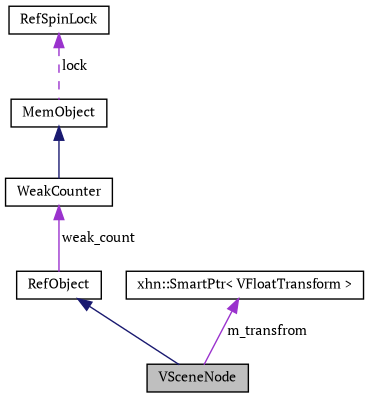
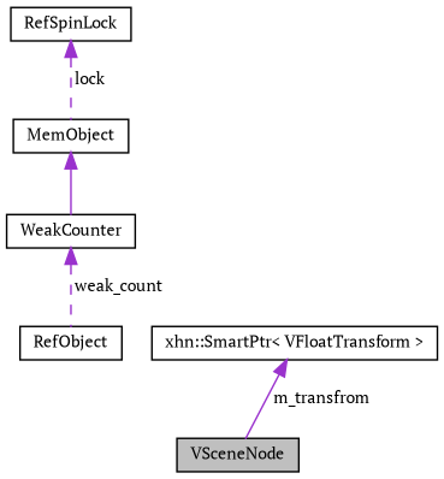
  digraph {
    fontname="PT Serif"
    node [color=black fillcolor=white fontname="PT Serif" fontsize=10 shape=record style=filled]
    edge [color=darkorchid3 dir=back fontname="PT Serif" fontsize=10 labelfontname=Helvetica labelfontsize=10 style=solid]
    n1 [fillcolor=grey75 fontcolor=black height=0.2 label=VSceneNode width=0.4]
    n2 [height=0.2 label=RefObject width=0.4]
    n3 [height=0.2 label=WeakCounter width=0.4]
    n4 [height=0.2 label=MemObject width=0.4]
    n5 [height=0.2 label=RefSpinLock width=0.4]
    n6 [height=0.2 label="xhn::SmartPtr\< VFloatTransform \>" width=0.4]
-   n2 -> n1 [color=midnightblue]
-   n3 -> n2 [label=" weak_count"]
-   n4 -> n3 [color=midnightblue]
+   n3 -> n2 [label=" weak_count" style=dashed]
+   n4 -> n3
    n5 -> n4 [label=" lock" style=dashed]
    n6 -> n1 [label=" m_transfrom"]
  }
